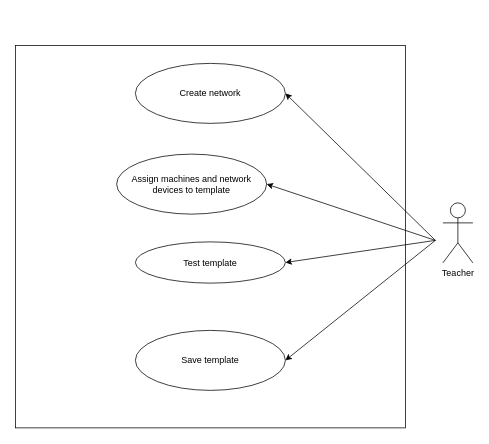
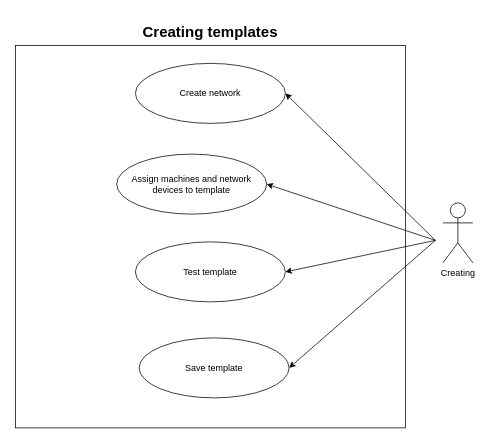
  <mxCell id="0" />
  <mxCell id="1" parent="0" />
  <mxCell id="2" value="" style="html=1;" parent="1" vertex="1"><mxGeometry x="20" y="60" width="520" height="510" as="geometry" /></mxCell>
  <mxCell id="3" value="Create network" style="ellipse;whiteSpace=wrap;html=1;" parent="1" vertex="1"><mxGeometry x="180" y="84" width="200" height="80" as="geometry" /></mxCell>
+ <mxCell id="4" value="Creating templates" style="text;align=center;fontStyle=1;verticalAlign=middle;spacingLeft=3;spacingRight=3;strokeColor=none;rotatable=0;points=[[0,0.5],[1,0.5]];portConstraint=eastwest;fontSize=20;" parent="1" vertex="1"><mxGeometry x="180" width="200" height="40" as="geometry" y="20" /></mxCell>
  <mxCell id="5" value="Assign machines and network devices to template" style="ellipse;whiteSpace=wrap;html=1;" parent="1" vertex="1"><mxGeometry x="155" y="205" width="200" height="80" as="geometry" /></mxCell>
- <mxCell id="6" value="Test template" style="ellipse;whiteSpace=wrap;html=1;" parent="1" vertex="1"><mxGeometry x="180" y="322" width="200" height="55" as="geometry" /></mxCell>
- <mxCell id="7" value="Save template" style="ellipse;whiteSpace=wrap;html=1;" parent="1" vertex="1"><mxGeometry x="180" y="440" width="200" height="80" as="geometry" /></mxCell>
- <mxCell id="8" value="Teacher" style="shape=umlActor;verticalLabelPosition=bottom;labelBackgroundColor=#ffffff;verticalAlign=top;html=1;" parent="1" vertex="1"><mxGeometry x="590" y="270" width="40" height="80" as="geometry" /></mxCell>
+ <mxCell id="6" value="Test template" style="ellipse;whiteSpace=wrap;html=1;" parent="1" vertex="1"><mxGeometry x="180" y="322" width="200" height="80" as="geometry" /></mxCell>
+ <mxCell id="7" value="Save template" style="ellipse;whiteSpace=wrap;html=1;" parent="1" vertex="1"><mxGeometry x="185" y="450" width="200" height="80" as="geometry" /></mxCell>
+ <mxCell id="8" value="Creating" style="shape=umlActor;verticalLabelPosition=bottom;labelBackgroundColor=#ffffff;verticalAlign=top;html=1;" parent="1" vertex="1"><mxGeometry x="590" y="270" width="40" height="80" as="geometry" /></mxCell>
  <mxCell id="9" value="" style="endArrow=classic;html=1;entryX=1;entryY=0.5;entryDx=0;entryDy=0;" parent="1" target="3" edge="1"><mxGeometry width="50" height="50" relative="1" as="geometry"><mxPoint x="580" y="320" as="sourcePoint" /><mxPoint x="820" y="120" as="targetPoint" /></mxGeometry></mxCell>
  <mxCell id="10" value="" style="endArrow=classic;html=1;entryX=1;entryY=0.5;entryDx=0;entryDy=0;" parent="1" target="5" edge="1"><mxGeometry width="50" height="50" relative="1" as="geometry"><mxPoint x="580" y="320" as="sourcePoint" /><mxPoint x="820" y="360" as="targetPoint" /></mxGeometry></mxCell>
  <mxCell id="11" value="" style="endArrow=classic;html=1;entryX=1;entryY=0.5;entryDx=0;entryDy=0;" parent="1" target="6" edge="1"><mxGeometry width="50" height="50" relative="1" as="geometry"><mxPoint x="580" y="320" as="sourcePoint" /><mxPoint x="820" y="480" as="targetPoint" /></mxGeometry></mxCell>
  <mxCell id="12" value="" style="endArrow=classic;html=1;entryX=1;entryY=0.5;entryDx=0;entryDy=0;" parent="1" target="7" edge="1"><mxGeometry width="50" height="50" relative="1" as="geometry"><mxPoint x="580" y="320" as="sourcePoint" /><mxPoint x="820" y="600" as="targetPoint" /></mxGeometry></mxCell>
